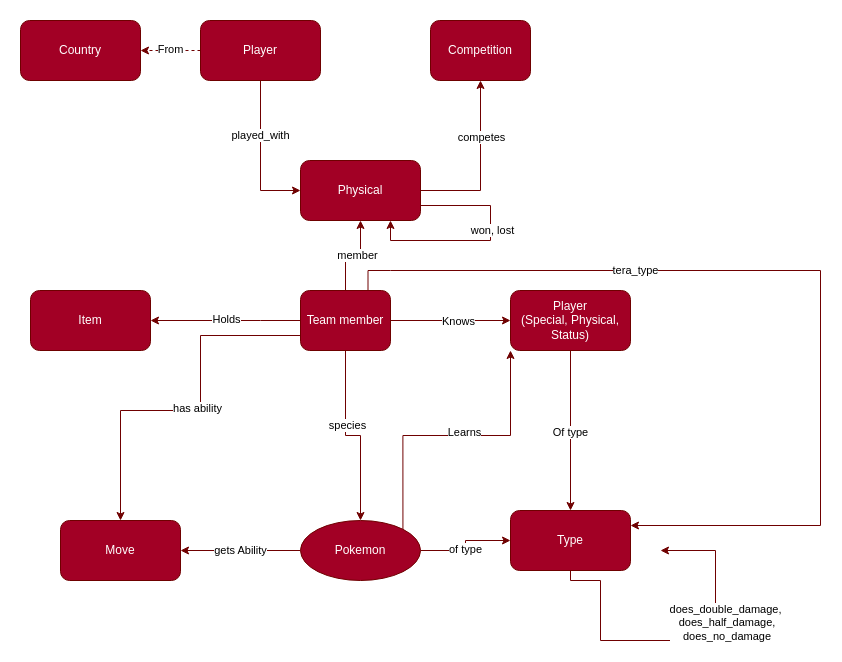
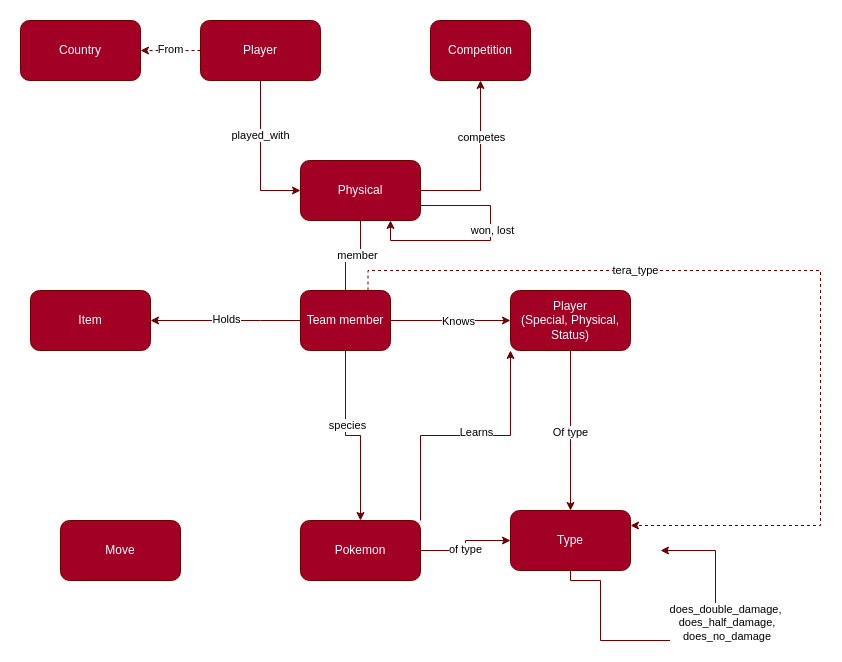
  <mxCell id="0" />
  <mxCell id="1" parent="0" />
  <mxCell id="2" style="edgeStyle=orthogonalEdgeStyle;rounded=0;orthogonalLoop=1;jettySize=auto;html=1;entryX=0;entryY=0.5;entryDx=0;entryDy=0;fillColor=#a20025;strokeColor=#6F0000;" parent="1" source="8" target="12" edge="1"><mxGeometry relative="1" as="geometry" /></mxCell>
  <mxCell id="3" value="played_with" style="edgeLabel;html=1;align=center;verticalAlign=middle;resizable=0;points=[];" parent="2" vertex="1" connectable="0"><mxGeometry x="-0.28" y="-1" relative="1" as="geometry"><mxPoint as="offset" /></mxGeometry></mxCell>
  <mxCell id="4" style="edgeStyle=orthogonalEdgeStyle;rounded=0;orthogonalLoop=1;jettySize=auto;html=1;exitX=1;exitY=0.75;exitDx=0;exitDy=0;fillColor=#a20025;strokeColor=#6F0000;entryX=0.75;entryY=1;entryDx=0;entryDy=0;" parent="1" source="12" target="12" edge="1"><mxGeometry relative="1" as="geometry"><Array as="points"><mxPoint x="490" y="205" /><mxPoint x="490" y="240" /><mxPoint x="390" y="240" /></Array></mxGeometry></mxCell>
  <mxCell id="5" value="won, lost" style="edgeLabel;html=1;align=center;verticalAlign=middle;resizable=0;points=[];" parent="4" vertex="1" connectable="0"><mxGeometry x="-0.168" y="1" relative="1" as="geometry"><mxPoint as="offset" /></mxGeometry></mxCell>
  <mxCell id="6" style="edgeStyle=orthogonalEdgeStyle;rounded=0;orthogonalLoop=1;jettySize=auto;html=1;entryX=1;entryY=0.5;entryDx=0;entryDy=0;fillColor=#a20025;strokeColor=#6F0000;dashed=1;" parent="1" source="8" target="40" edge="1"><mxGeometry relative="1" as="geometry" /></mxCell>
  <mxCell id="7" value="From" style="edgeLabel;html=1;align=center;verticalAlign=middle;resizable=0;points=[];" parent="6" vertex="1" connectable="0"><mxGeometry x="0.039" y="-2" relative="1" as="geometry"><mxPoint as="offset" /></mxGeometry></mxCell>
  <mxCell id="8" value="Player" style="rounded=1;whiteSpace=wrap;html=1;fillColor=#a20025;fontColor=#ffffff;strokeColor=#6F0000;" parent="1" vertex="1"><mxGeometry x="200" y="20" width="120" height="60" as="geometry" /></mxCell>
  <mxCell id="9" value="Competition" style="rounded=1;whiteSpace=wrap;html=1;fillColor=#a20025;fontColor=#ffffff;strokeColor=#6F0000;" parent="1" vertex="1"><mxGeometry x="430" y="20" width="100" height="60" as="geometry" /></mxCell>
  <mxCell id="10" style="edgeStyle=orthogonalEdgeStyle;rounded=0;orthogonalLoop=1;jettySize=auto;html=1;fillColor=#a20025;strokeColor=#6F0000;" parent="1" source="12" target="9" edge="1"><mxGeometry relative="1" as="geometry" /></mxCell>
  <mxCell id="11" value="competes" style="edgeLabel;html=1;align=center;verticalAlign=middle;resizable=0;points=[];" parent="10" vertex="1" connectable="0"><mxGeometry x="0.256" relative="1" as="geometry"><mxPoint y="-7" as="offset" /></mxGeometry></mxCell>
  <mxCell id="12" value="Physical" style="rounded=1;whiteSpace=wrap;html=1;fillColor=#a20025;fontColor=#ffffff;strokeColor=#6F0000;" parent="1" vertex="1"><mxGeometry x="300" y="160" width="120" height="60" as="geometry" /></mxCell>
  <mxCell id="13" style="edgeStyle=orthogonalEdgeStyle;rounded=0;orthogonalLoop=1;jettySize=auto;html=1;entryX=0;entryY=0.5;entryDx=0;entryDy=0;fillColor=#a20025;strokeColor=#6F0000;" parent="1" source="16" target="17" edge="1"><mxGeometry relative="1" as="geometry" /></mxCell>
  <mxCell id="14" value="of type" style="edgeLabel;html=1;align=center;verticalAlign=middle;resizable=0;points=[];" parent="13" vertex="1" connectable="0"><mxGeometry x="-0.056" y="1" relative="1" as="geometry"><mxPoint as="offset" /></mxGeometry></mxCell>
- <mxCell id="15" value="gets Ability" style="edgeStyle=orthogonalEdgeStyle;rounded=0;orthogonalLoop=1;jettySize=auto;html=1;fillColor=#a20025;strokeColor=#6F0000;" parent="1" source="16" target="23" edge="1"><mxGeometry relative="1" as="geometry" /></mxCell>
- <mxCell id="16" value="Pokemon" style="ellipse;whiteSpace=wrap;html=1;fillColor=#a20025;fontColor=#ffffff;strokeColor=#6F0000;" parent="1" vertex="1"><mxGeometry x="300" y="520" width="120" height="60" as="geometry" /></mxCell>
+ <mxCell id="16" value="Pokemon" style="rounded=1;whiteSpace=wrap;html=1;fillColor=#a20025;fontColor=#ffffff;strokeColor=#6F0000;" parent="1" vertex="1"><mxGeometry x="300" y="520" width="120" height="60" as="geometry" /></mxCell>
  <mxCell id="17" value="Type" style="rounded=1;whiteSpace=wrap;html=1;fillColor=#a20025;fontColor=#ffffff;strokeColor=#6F0000;" parent="1" vertex="1"><mxGeometry x="510" y="510" width="120" height="60" as="geometry" /></mxCell>
  <mxCell id="18" style="edgeStyle=orthogonalEdgeStyle;rounded=0;orthogonalLoop=1;jettySize=auto;html=1;fillColor=#a20025;strokeColor=#6F0000;" parent="1" source="22" target="17" edge="1"><mxGeometry relative="1" as="geometry" /></mxCell>
  <mxCell id="19" value="Of type" style="edgeLabel;html=1;align=center;verticalAlign=middle;resizable=0;points=[];" parent="18" vertex="1" connectable="0"><mxGeometry x="0.012" y="-1" relative="1" as="geometry"><mxPoint as="offset" /></mxGeometry></mxCell>
  <mxCell id="20" style="edgeStyle=orthogonalEdgeStyle;rounded=0;orthogonalLoop=1;jettySize=auto;html=1;exitX=0;exitY=1;exitDx=0;exitDy=0;entryX=1;entryY=0;entryDx=0;entryDy=0;endArrow=none;endFill=0;startArrow=classic;startFill=1;fillColor=#a20025;strokeColor=#6F0000;" parent="1" source="22" target="16" edge="1"><mxGeometry relative="1" as="geometry" /></mxCell>
  <mxCell id="21" value="Learns" style="edgeLabel;html=1;align=center;verticalAlign=middle;resizable=0;points=[];" parent="20" vertex="1" connectable="0"><mxGeometry x="-0.076" y="-4" relative="1" as="geometry"><mxPoint as="offset" /></mxGeometry></mxCell>
  <mxCell id="22" value="Player&lt;div&gt;(Special, Physical, Status)&lt;/div&gt;" style="rounded=1;whiteSpace=wrap;html=1;fillColor=#a20025;fontColor=#ffffff;strokeColor=#6F0000;" parent="1" vertex="1"><mxGeometry x="510" y="290" width="120" height="60" as="geometry" /></mxCell>
  <mxCell id="23" value="Move" style="rounded=1;whiteSpace=wrap;html=1;fillColor=#a20025;fontColor=#ffffff;strokeColor=#6F0000;" parent="1" vertex="1"><mxGeometry x="60" y="520" width="120" height="60" as="geometry" /></mxCell>
  <mxCell id="24" value="Item" style="rounded=1;whiteSpace=wrap;html=1;fillColor=#a20025;fontColor=#ffffff;strokeColor=#6F0000;" parent="1" vertex="1"><mxGeometry x="30" y="290" width="120" height="60" as="geometry" /></mxCell>
  <mxCell id="25" style="edgeStyle=orthogonalEdgeStyle;rounded=0;orthogonalLoop=1;jettySize=auto;html=1;entryX=1;entryY=0.5;entryDx=0;entryDy=0;exitX=0.5;exitY=1;exitDx=0;exitDy=0;fillColor=#a20025;strokeColor=#6F0000;" parent="1" source="17" edge="1"><mxGeometry relative="1" as="geometry"><mxPoint x="600" y="520" as="sourcePoint" /><mxPoint x="660" y="550" as="targetPoint" /><Array as="points"><mxPoint x="600" y="580" /><mxPoint x="600" y="640" /><mxPoint x="715" y="640" /><mxPoint x="715" y="550" /></Array></mxGeometry></mxCell>
  <mxCell id="26" value="does_double_damage,&lt;div&gt;&amp;nbsp;does_half_damage,&lt;/div&gt;&lt;div&gt;&amp;nbsp;does_no_damage&lt;div&gt;&lt;br&gt;&lt;/div&gt;&lt;/div&gt;" style="edgeLabel;html=1;align=center;verticalAlign=middle;resizable=0;points=[];" parent="25" vertex="1" connectable="0"><mxGeometry x="0.282" y="-2" relative="1" as="geometry"><mxPoint x="7" y="4" as="offset" /></mxGeometry></mxCell>
  <mxCell id="27" style="edgeStyle=orthogonalEdgeStyle;rounded=0;orthogonalLoop=1;jettySize=auto;html=1;entryX=1;entryY=0.5;entryDx=0;entryDy=0;fillColor=#a20025;strokeColor=#6F0000;" parent="1" source="39" target="24" edge="1"><mxGeometry relative="1" as="geometry"><Array as="points"><mxPoint x="260" y="320" /><mxPoint x="260" y="320" /></Array></mxGeometry></mxCell>
  <mxCell id="28" value="Holds" style="edgeLabel;html=1;align=center;verticalAlign=middle;resizable=0;points=[];" parent="27" vertex="1" connectable="0"><mxGeometry y="-2" relative="1" as="geometry"><mxPoint as="offset" /></mxGeometry></mxCell>
- <mxCell id="29" style="edgeStyle=orthogonalEdgeStyle;rounded=0;orthogonalLoop=1;jettySize=auto;html=1;entryX=0.5;entryY=1;entryDx=0;entryDy=0;fillColor=#a20025;strokeColor=#6F0000;" parent="1" source="39" target="12" edge="1"><mxGeometry relative="1" as="geometry" /></mxCell>
+ <mxCell id="29" style="edgeStyle=orthogonalEdgeStyle;rounded=0;orthogonalLoop=1;jettySize=auto;html=1;entryX=0.5;entryY=1;entryDx=0;entryDy=0;fillColor=#a20025;strokeColor=#6F0000;endArrow=none;" parent="1" source="39" target="12" edge="1"><mxGeometry relative="1" as="geometry" /></mxCell>
  <mxCell id="30" value="member" style="edgeLabel;html=1;align=center;verticalAlign=middle;resizable=0;points=[];" parent="29" vertex="1" connectable="0"><mxGeometry x="0.086" y="1" relative="1" as="geometry"><mxPoint as="offset" /></mxGeometry></mxCell>
  <mxCell id="31" style="edgeStyle=orthogonalEdgeStyle;rounded=0;orthogonalLoop=1;jettySize=auto;html=1;entryX=0.5;entryY=0;entryDx=0;entryDy=0;fillColor=#a20025;strokeColor=#6F0000;" parent="1" source="39" target="16" edge="1"><mxGeometry relative="1" as="geometry" /></mxCell>
  <mxCell id="32" value="species" style="edgeLabel;html=1;align=center;verticalAlign=middle;resizable=0;points=[];" parent="31" vertex="1" connectable="0"><mxGeometry x="-0.2" y="1" relative="1" as="geometry"><mxPoint as="offset" /></mxGeometry></mxCell>
- <mxCell id="33" style="edgeStyle=orthogonalEdgeStyle;rounded=0;orthogonalLoop=1;jettySize=auto;html=1;exitX=0;exitY=0.75;exitDx=0;exitDy=0;entryX=0.5;entryY=0;entryDx=0;entryDy=0;fillColor=#a20025;strokeColor=#6F0000;" parent="1" source="39" target="23" edge="1"><mxGeometry relative="1" as="geometry"><Array as="points"><mxPoint x="200" y="335" /><mxPoint x="200" y="410" /><mxPoint x="120" y="410" /></Array></mxGeometry></mxCell>
- <mxCell id="34" value="has ability" style="edgeLabel;html=1;align=center;verticalAlign=middle;resizable=0;points=[];" parent="33" vertex="1" connectable="0"><mxGeometry x="-0.057" y="-4" relative="1" as="geometry"><mxPoint as="offset" /></mxGeometry></mxCell>
  <mxCell id="35" style="edgeStyle=orthogonalEdgeStyle;rounded=0;orthogonalLoop=1;jettySize=auto;html=1;fillColor=#a20025;strokeColor=#6F0000;" parent="1" source="39" target="22" edge="1"><mxGeometry relative="1" as="geometry" /></mxCell>
  <mxCell id="36" value="Knows" style="edgeLabel;html=1;align=center;verticalAlign=middle;resizable=0;points=[];" parent="35" vertex="1" connectable="0"><mxGeometry x="0.117" relative="1" as="geometry"><mxPoint as="offset" /></mxGeometry></mxCell>
- <mxCell id="37" style="edgeStyle=orthogonalEdgeStyle;rounded=0;orthogonalLoop=1;jettySize=auto;html=1;exitX=0.75;exitY=0;exitDx=0;exitDy=0;entryX=1;entryY=0.25;entryDx=0;entryDy=0;fillColor=#a20025;strokeColor=#6F0000;" parent="1" source="39" target="17" edge="1"><mxGeometry relative="1" as="geometry"><Array as="points"><mxPoint x="390" y="270" /><mxPoint x="820" y="270" /><mxPoint x="820" y="535" /></Array></mxGeometry></mxCell>
+ <mxCell id="37" style="edgeStyle=orthogonalEdgeStyle;rounded=0;orthogonalLoop=1;jettySize=auto;html=1;exitX=0.75;exitY=0;exitDx=0;exitDy=0;entryX=1;entryY=0.25;entryDx=0;entryDy=0;fillColor=#a20025;strokeColor=#6F0000;dashed=1;" parent="1" source="39" target="17" edge="1"><mxGeometry relative="1" as="geometry"><Array as="points"><mxPoint x="390" y="270" /><mxPoint x="820" y="270" /><mxPoint x="820" y="535" /></Array></mxGeometry></mxCell>
  <mxCell id="38" value="tera_type" style="edgeLabel;html=1;align=center;verticalAlign=middle;resizable=0;points=[];" parent="37" vertex="1" connectable="0"><mxGeometry x="-0.375" y="1" relative="1" as="geometry"><mxPoint as="offset" /></mxGeometry></mxCell>
  <mxCell id="39" value="Team member" style="rounded=1;whiteSpace=wrap;html=1;fillColor=#a20025;fontColor=#ffffff;strokeColor=#6F0000;" parent="1" vertex="1"><mxGeometry x="300" y="290" width="90" height="60" as="geometry" /></mxCell>
  <mxCell id="40" value="Country" style="rounded=1;whiteSpace=wrap;html=1;fillColor=#a20025;fontColor=#ffffff;strokeColor=#6F0000;" parent="1" vertex="1"><mxGeometry x="20" y="20" width="120" height="60" as="geometry" /></mxCell>
